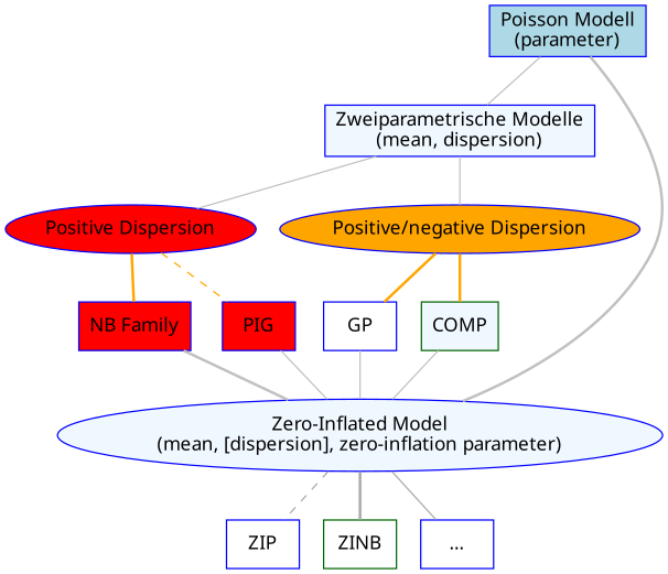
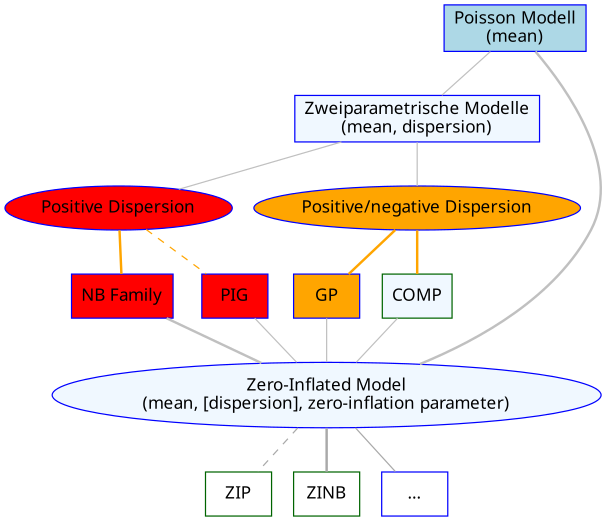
  graph {
    fontname="Noto Sans"
    node [color=blue fillcolor=aliceblue fontname="Noto Sans" shape=rectangle style=filled]
    edge [color=gray fontname="Noto Sans" style=solid]
-   n1 [fillcolor=lightblue label="Poisson Modell\n(parameter)"]
+   n1 [fillcolor=lightblue label="Poisson Modell\n(mean)"]
    n2 [label="Zweiparametrische Modelle\n(mean, dispersion)" shape=box]
    n3 [label="Zero-Inflated Model\n(mean, [dispersion], zero-inflation parameter)" shape=oval]
    n4 [fillcolor=red label="Positive Dispersion" shape=oval]
    n5 [fillcolor=orange label="Positive/negative Dispersion" shape=oval]
-   n6 [fillcolor=white label=ZIP]
+   n6 [color=darkgreen fillcolor=white label=ZIP]
    n7 [color=darkgreen fillcolor=white label=ZINB]
    n8 [fillcolor=white label="..."]
    n9 [fillcolor=red label="NB Family"]
    n10 [fillcolor=red label=PIG]
-   n11 [fillcolor=white label=GP]
+   n11 [fillcolor=orange label=GP]
    n12 [color=darkgreen label=COMP]
    n1 -- n2 [color=grey]
    n1 -- n3 [style=bold]
    n2 -- n4 [color=grey]
    n2 -- n5 [color=grey]
    n3 -- n6 [color=darkgray style=dashed]
    n3 -- n7 [color=darkgray style=bold]
    n3 -- n8 [color=darkgray]
    n4 -- n9 [color=orange style=bold]
    n4 -- n10 [color=orange style=dashed]
    n5 -- n11 [color=orange style=bold]
    n5 -- n12 [color=orange style=bold]
    n9 -- n3 [style=bold]
    n10 -- n3
    n11 -- n3
    n12 -- n3
  }
